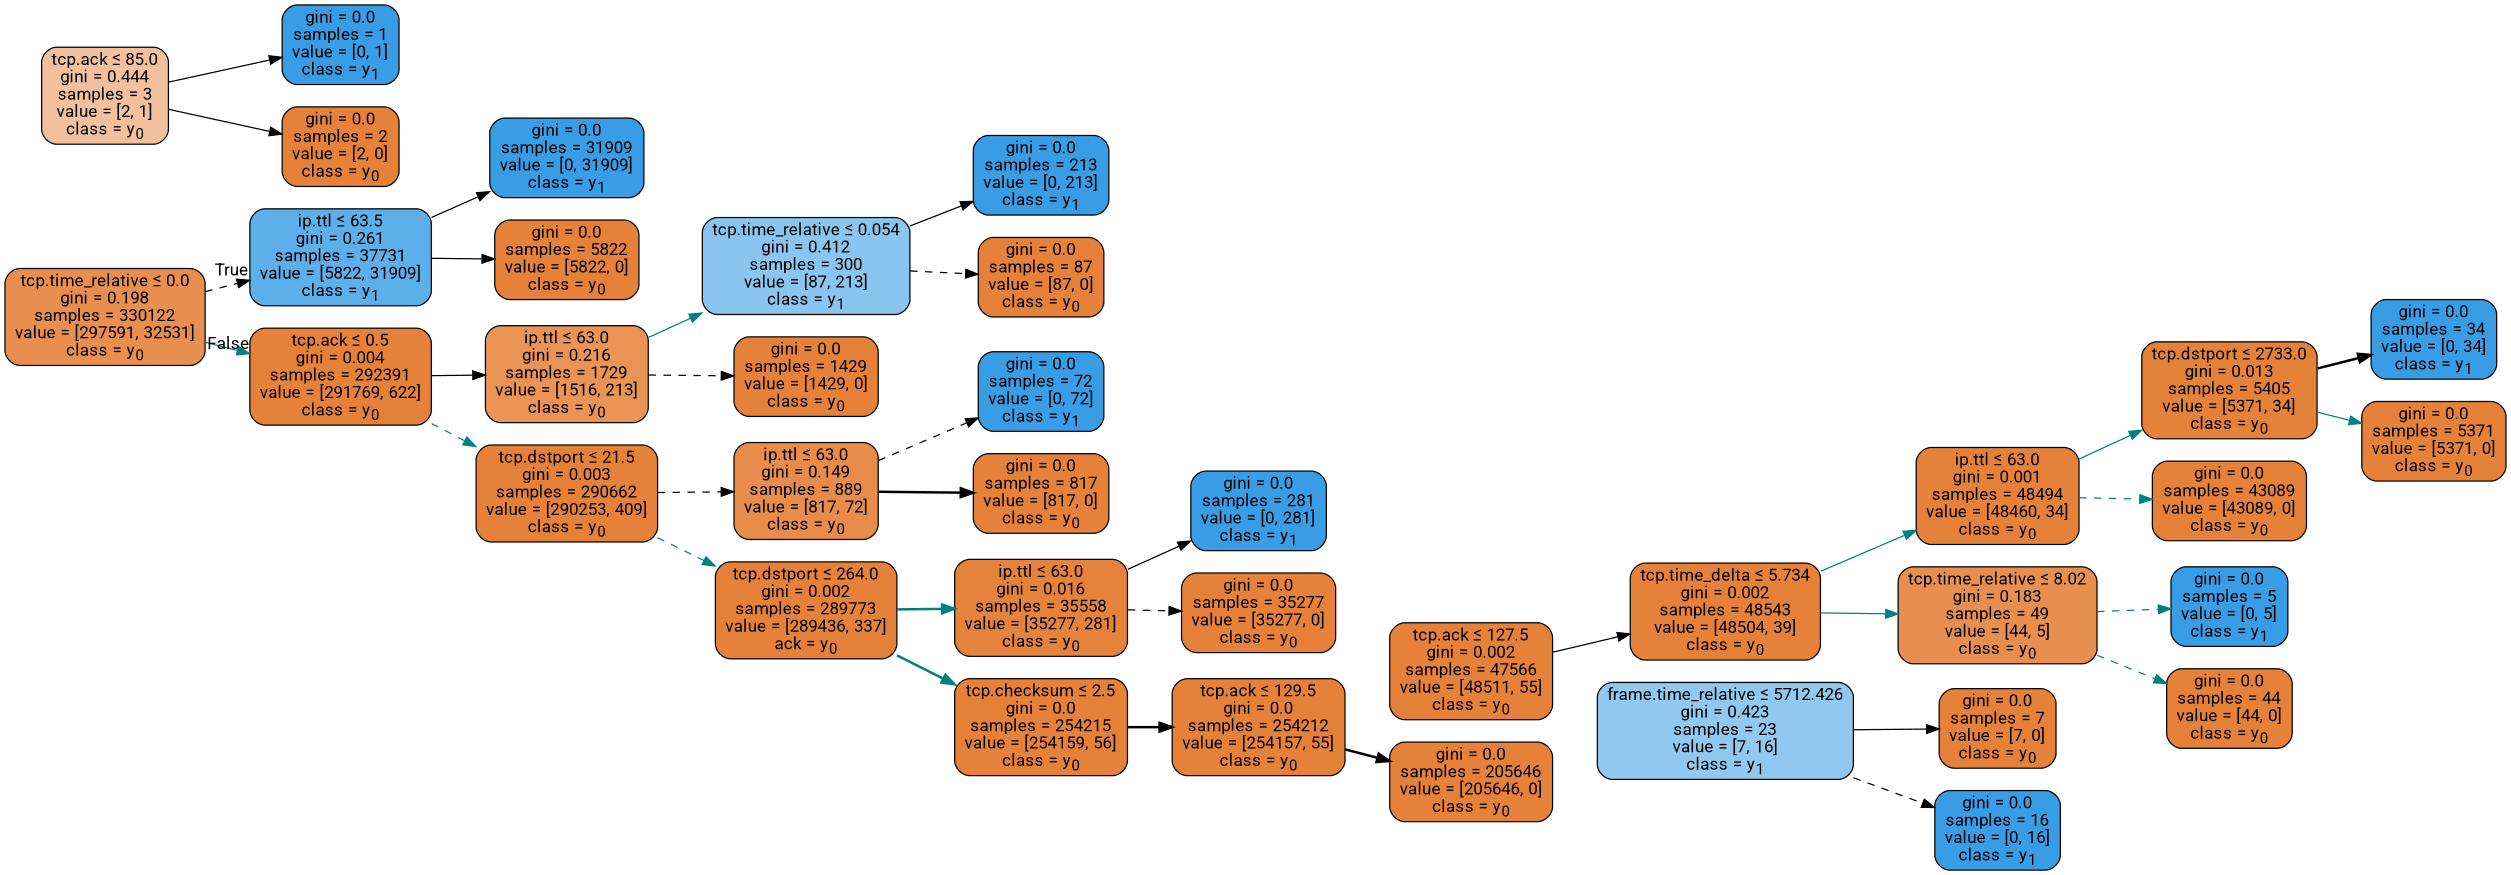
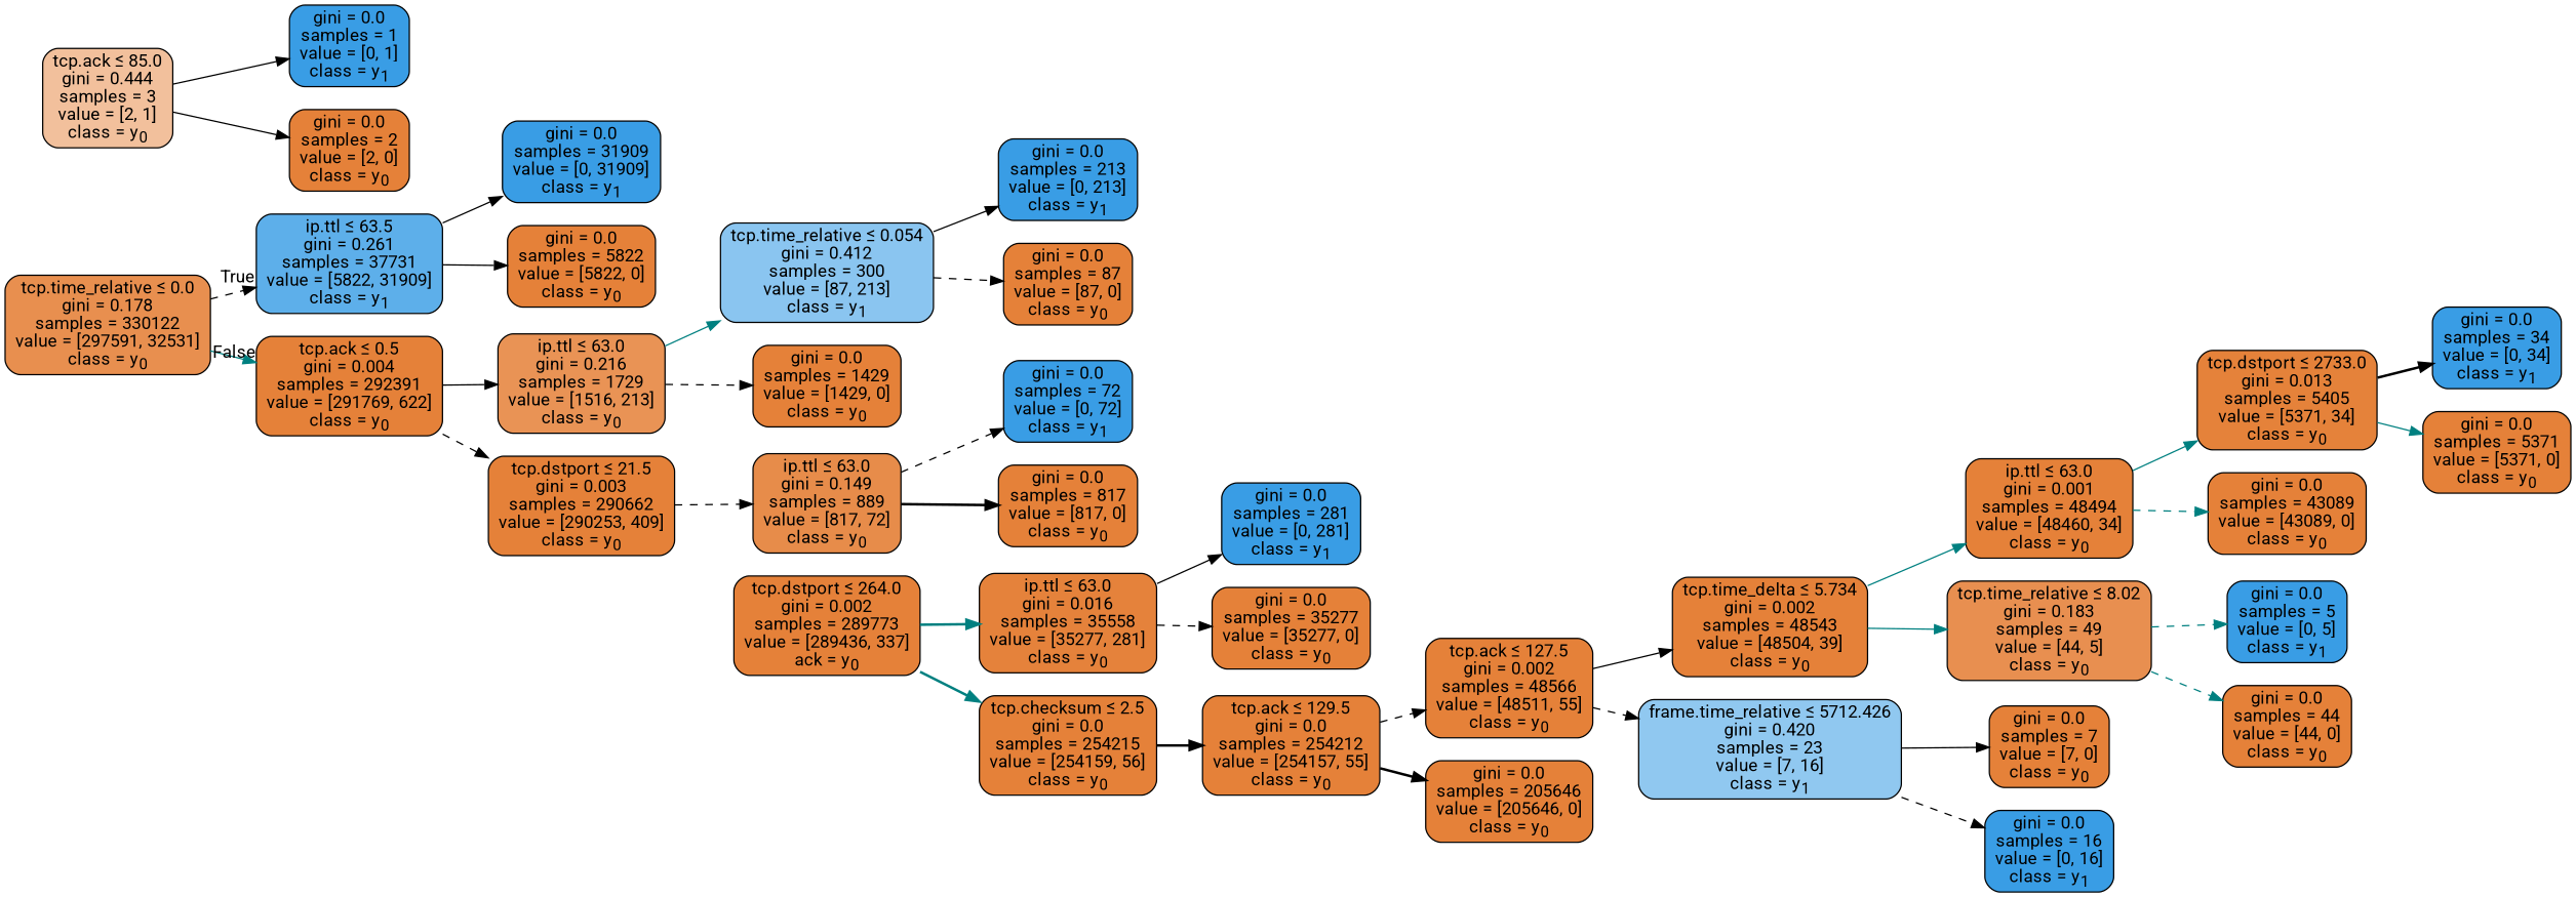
  digraph {
    fontname=Roboto
    rankdir=LR
    node [color=black fillcolor="#e58139" fontname=Roboto shape=box style="filled, rounded"]
    edge [color=black fontname=Roboto style=solid]
-   n1 [fillcolor="#e88f4f" label=<tcp.time_relative &le; 0.0<br/>gini = 0.198<br/>samples = 330122<br/>value = [297591, 32531]<br/>class = y<SUB>0</SUB>>]
+   n1 [fillcolor="#e88f4f" label=<tcp.time_relative &le; 0.0<br/>gini = 0.178<br/>samples = 330122<br/>value = [297591, 32531]<br/>class = y<SUB>0</SUB>>]
    n2 [fillcolor="#5dafea" label=<ip.ttl &le; 63.5<br/>gini = 0.261<br/>samples = 37731<br/>value = [5822, 31909]<br/>class = y<SUB>1</SUB>>]
    n3 [label=<tcp.ack &le; 0.5<br/>gini = 0.004<br/>samples = 292391<br/>value = [291769, 622]<br/>class = y<SUB>0</SUB>>]
    n4 [fillcolor="#399de5" label=<gini = 0.0<br/>samples = 31909<br/>value = [0, 31909]<br/>class = y<SUB>1</SUB>>]
    n5 [label=<gini = 0.0<br/>samples = 5822<br/>value = [5822, 0]<br/>class = y<SUB>0</SUB>>]
    n6 [fillcolor="#e99355" label=<ip.ttl &le; 63.0<br/>gini = 0.216<br/>samples = 1729<br/>value = [1516, 213]<br/>class = y<SUB>0</SUB>>]
    n7 [label=<tcp.dstport &le; 21.5<br/>gini = 0.003<br/>samples = 290662<br/>value = [290253, 409]<br/>class = y<SUB>0</SUB>>]
    n8 [fillcolor="#8ac5f0" label=<tcp.time_relative &le; 0.054<br/>gini = 0.412<br/>samples = 300<br/>value = [87, 213]<br/>class = y<SUB>1</SUB>>]
    n9 [label=<gini = 0.0<br/>samples = 1429<br/>value = [1429, 0]<br/>class = y<SUB>0</SUB>>]
    n10 [fillcolor="#e78c4a" label=<ip.ttl &le; 63.0<br/>gini = 0.149<br/>samples = 889<br/>value = [817, 72]<br/>class = y<SUB>0</SUB>>]
    n11 [label=<tcp.dstport &le; 264.0<br/>gini = 0.002<br/>samples = 289773<br/>value = [289436, 337]<br/>ack = y<SUB>0</SUB>>]
    n12 [fillcolor="#399de5" label=<gini = 0.0<br/>samples = 213<br/>value = [0, 213]<br/>class = y<SUB>1</SUB>>]
    n13 [label=<gini = 0.0<br/>samples = 87<br/>value = [87, 0]<br/>class = y<SUB>0</SUB>>]
    n14 [fillcolor="#399de5" label=<gini = 0.0<br/>samples = 72<br/>value = [0, 72]<br/>class = y<SUB>1</SUB>>]
    n15 [label=<gini = 0.0<br/>samples = 817<br/>value = [817, 0]<br/>class = y<SUB>0</SUB>>]
    n16 [fillcolor="#e5823b" label=<ip.ttl &le; 63.0<br/>gini = 0.016<br/>samples = 35558<br/>value = [35277, 281]<br/>class = y<SUB>0</SUB>>]
    n17 [label=<tcp.checksum &le; 2.5<br/>gini = 0.0<br/>samples = 254215<br/>value = [254159, 56]<br/>class = y<SUB>0</SUB>>]
    n18 [fillcolor="#399de5" label=<gini = 0.0<br/>samples = 281<br/>value = [0, 281]<br/>class = y<SUB>1</SUB>>]
    n19 [label=<gini = 0.0<br/>samples = 35277<br/>value = [35277, 0]<br/>class = y<SUB>0</SUB>>]
    n20 [label=<tcp.ack &le; 129.5<br/>gini = 0.0<br/>samples = 254212<br/>value = [254157, 55]<br/>class = y<SUB>0</SUB>>]
    n21 [fillcolor="#f2c09c" label=<tcp.ack &le; 85.0<br/>gini = 0.444<br/>samples = 3<br/>value = [2, 1]<br/>class = y<SUB>0</SUB>>]
    n22 [fillcolor="#399de5" label=<gini = 0.0<br/>samples = 1<br/>value = [0, 1]<br/>class = y<SUB>1</SUB>>]
    n23 [label=<gini = 0.0<br/>samples = 2<br/>value = [2, 0]<br/>class = y<SUB>0</SUB>>]
-   n24 [label=<tcp.ack &le; 127.5<br/>gini = 0.002<br/>samples = 47566<br/>value = [48511, 55]<br/>class = y<SUB>0</SUB>>]
+   n24 [label=<tcp.ack &le; 127.5<br/>gini = 0.002<br/>samples = 48566<br/>value = [48511, 55]<br/>class = y<SUB>0</SUB>>]
    n25 [label=<gini = 0.0<br/>samples = 205646<br/>value = [205646, 0]<br/>class = y<SUB>0</SUB>>]
    n26 [label=<tcp.time_delta &le; 5.734<br/>gini = 0.002<br/>samples = 48543<br/>value = [48504, 39]<br/>class = y<SUB>0</SUB>>]
-   n27 [fillcolor="#90c8f0" label=<frame.time_relative &le; 5712.426<br/>gini = 0.423<br/>samples = 23<br/>value = [7, 16]<br/>class = y<SUB>1</SUB>>]
+   n27 [fillcolor="#90c8f0" label=<frame.time_relative &le; 5712.426<br/>gini = 0.420<br/>samples = 23<br/>value = [7, 16]<br/>class = y<SUB>1</SUB>>]
    n28 [label=<ip.ttl &le; 63.0<br/>gini = 0.001<br/>samples = 48494<br/>value = [48460, 34]<br/>class = y<SUB>0</SUB>>]
    n29 [fillcolor="#e88f50" label=<tcp.time_relative &le; 8.02<br/>gini = 0.183<br/>samples = 49<br/>value = [44, 5]<br/>class = y<SUB>0</SUB>>]
    n30 [label=<gini = 0.0<br/>samples = 7<br/>value = [7, 0]<br/>class = y<SUB>0</SUB>>]
    n31 [fillcolor="#399de5" label=<gini = 0.0<br/>samples = 16<br/>value = [0, 16]<br/>class = y<SUB>1</SUB>>]
    n32 [fillcolor="#e5823a" label=<tcp.dstport &le; 2733.0<br/>gini = 0.013<br/>samples = 5405<br/>value = [5371, 34]<br/>class = y<SUB>0</SUB>>]
    n33 [label=<gini = 0.0<br/>samples = 43089<br/>value = [43089, 0]<br/>class = y<SUB>0</SUB>>]
    n34 [fillcolor="#399de5" label=<gini = 0.0<br/>samples = 5<br/>value = [0, 5]<br/>class = y<SUB>1</SUB>>]
    n35 [label=<gini = 0.0<br/>samples = 44<br/>value = [44, 0]<br/>class = y<SUB>0</SUB>>]
    n36 [fillcolor="#399de5" label=<gini = 0.0<br/>samples = 34<br/>value = [0, 34]<br/>class = y<SUB>1</SUB>>]
    n37 [label=<gini = 0.0<br/>samples = 5371<br/>value = [5371, 0]<br/>class = y<SUB>0</SUB>>]
    n1 -> n2 [headlabel=True labelangle=45 labeldistance=2.5 style=dashed]
    n1 -> n3 [color=teal headlabel=False labelangle=-45 labeldistance=2.5]
    n2 -> n4
    n2 -> n5
    n3 -> n6
-   n3 -> n7 [color=teal style=dashed]
+   n3 -> n7 [style=dashed]
    n6 -> n8 [color=teal]
    n6 -> n9 [style=dashed]
    n7 -> n10 [style=dashed]
-   n7 -> n11 [color=teal style=dashed]
    n8 -> n12
    n8 -> n13 [style=dashed]
    n10 -> n14 [style=dashed]
    n10 -> n15 [style=bold]
    n11 -> n16 [color=teal style=bold]
    n11 -> n17 [color=teal style=bold]
    n16 -> n18
    n16 -> n19 [style=dashed]
    n17 -> n20 [style=bold]
+   n20 -> n24 [style=dashed]
    n20 -> n25 [style=bold]
    n21 -> n22
    n21 -> n23
    n24 -> n26
+   n24 -> n27 [style=dashed]
    n26 -> n28 [color=teal]
    n26 -> n29 [color=teal]
    n27 -> n30
    n27 -> n31 [style=dashed]
    n28 -> n32 [color=teal]
    n28 -> n33 [color=teal style=dashed]
    n29 -> n34 [color=teal style=dashed]
    n29 -> n35 [color=teal style=dashed]
    n32 -> n36 [style=bold]
    n32 -> n37 [color=teal]
  }
